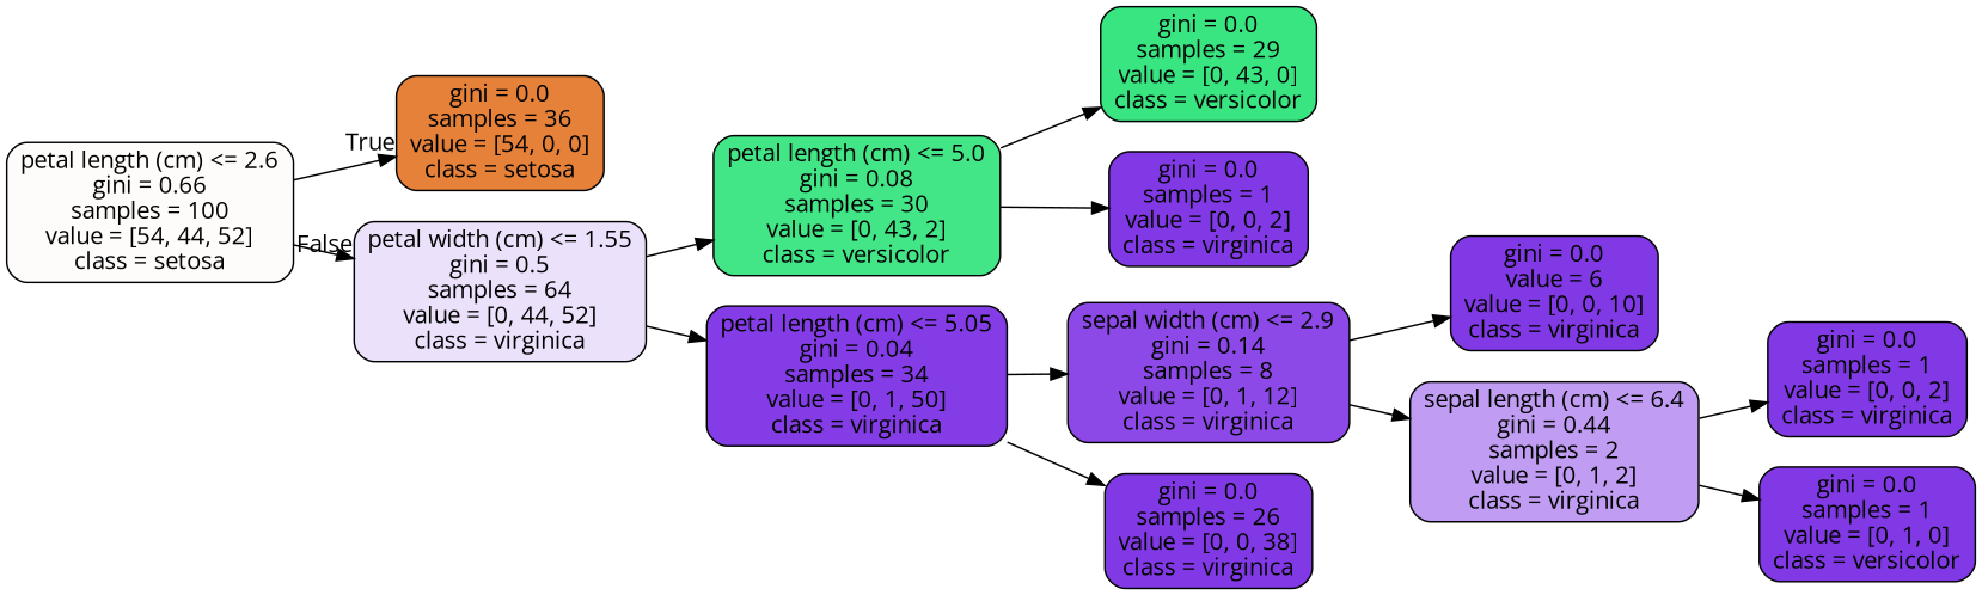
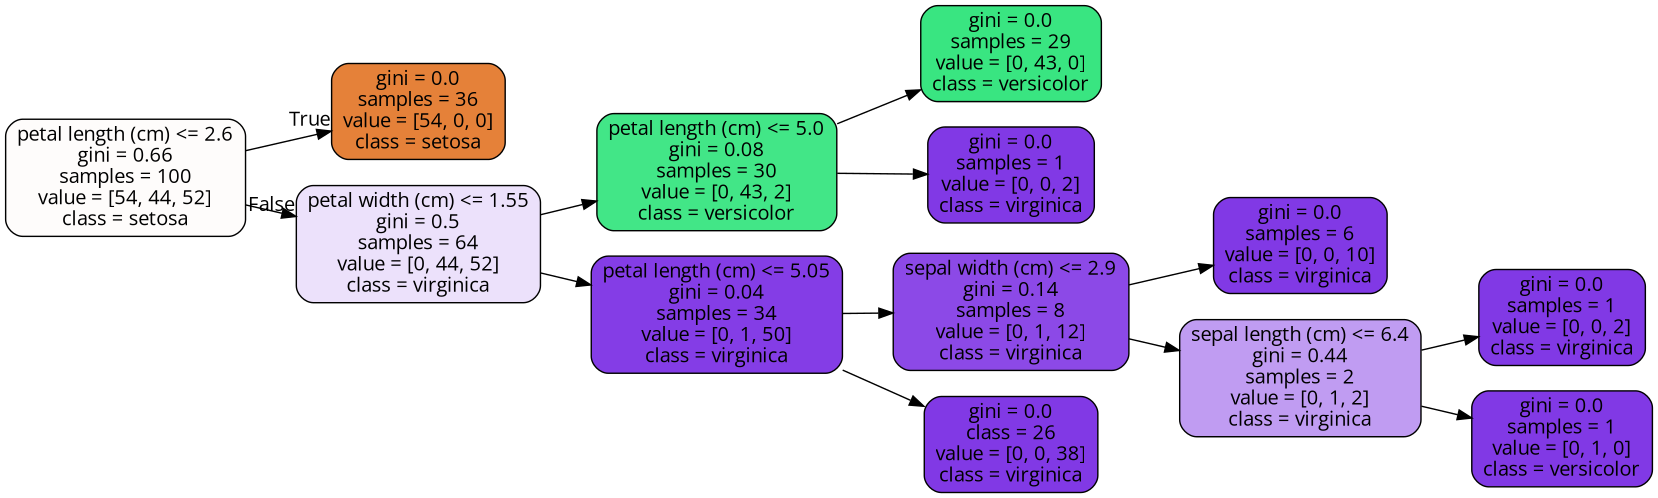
  digraph {
    fontname="Open Sans"
    rankdir=LR
    node [color=black fillcolor="#8139e5" fontname="Open Sans" shape=box style="filled, rounded"]
    edge [fontname="Open Sans"]
    n1 [fillcolor="#fefcfb" label="petal length (cm) <= 2.6\ngini = 0.66\nsamples = 100\nvalue = [54, 44, 52]\nclass = setosa"]
    n2 [fillcolor="#e58139" label="gini = 0.0\nsamples = 36\nvalue = [54, 0, 0]\nclass = setosa"]
    n3 [fillcolor="#ece1fb" label="petal width (cm) <= 1.55\ngini = 0.5\nsamples = 64\nvalue = [0, 44, 52]\nclass = virginica"]
    n4 [fillcolor="#42e687" label="petal length (cm) <= 5.0\ngini = 0.08\nsamples = 30\nvalue = [0, 43, 2]\nclass = versicolor"]
    n5 [fillcolor="#843de6" label="petal length (cm) <= 5.05\ngini = 0.04\nsamples = 34\nvalue = [0, 1, 50]\nclass = virginica"]
    n6 [fillcolor="#39e581" label="gini = 0.0\nsamples = 29\nvalue = [0, 43, 0]\nclass = versicolor"]
    n7 [label="gini = 0.0\nsamples = 1\nvalue = [0, 0, 2]\nclass = virginica"]
    n8 [fillcolor="#8c49e7" label="sepal width (cm) <= 2.9\ngini = 0.14\nsamples = 8\nvalue = [0, 1, 12]\nclass = virginica"]
-   n9 [label="gini = 0.0\nsamples = 26\nvalue = [0, 0, 38]\nclass = virginica"]
-   n10 [label="gini = 0.0\nvalue = 6\nvalue = [0, 0, 10]\nclass = virginica"]
+   n9 [label="gini = 0.0\nclass = 26\nvalue = [0, 0, 38]\nclass = virginica"]
+   n10 [label="gini = 0.0\nsamples = 6\nvalue = [0, 0, 10]\nclass = virginica"]
    n11 [fillcolor="#c09cf2" label="sepal length (cm) <= 6.4\ngini = 0.44\nsamples = 2\nvalue = [0, 1, 2]\nclass = virginica"]
    n12 [label="gini = 0.0\nsamples = 1\nvalue = [0, 0, 2]\nclass = virginica"]
    n13 [label="gini = 0.0\nsamples = 1\nvalue = [0, 1, 0]\nclass = versicolor"]
    n1 -> n2 [headlabel=True labelangle=45 labeldistance=2.5]
    n1 -> n3 [headlabel=False labelangle=-45 labeldistance=2.5]
    n3 -> n4
    n3 -> n5
    n4 -> n6
    n4 -> n7
    n5 -> n8
    n5 -> n9
    n8 -> n10
    n8 -> n11
    n11 -> n12
    n11 -> n13
  }
